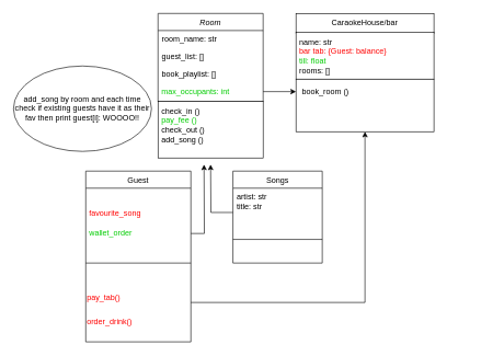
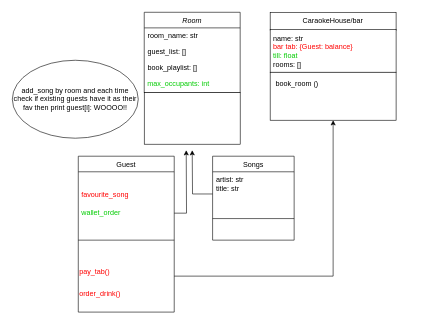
  <mxCell id="0" />
  <mxCell id="1" parent="0" />
  <mxCell id="2" value="Room" style="swimlane;fontStyle=2;align=center;verticalAlign=top;childLayout=stackLayout;horizontal=1;startSize=26;horizontalStack=0;resizeParent=1;resizeLast=0;collapsible=1;marginBottom=0;rounded=0;shadow=0;strokeWidth=1;" parent="1" vertex="1"><mxGeometry x="240" y="20" width="160" height="134" as="geometry"><mxRectangle x="230" y="140" width="160" height="26" as="alternateBounds" /></mxGeometry></mxCell>
  <mxCell id="3" value="room_name: str" style="text;align=left;verticalAlign=top;spacingLeft=4;spacingRight=4;overflow=hidden;rotatable=0;points=[[0,0.5],[1,0.5]];portConstraint=eastwest;" parent="2" vertex="1"><mxGeometry y="26" width="160" height="26" as="geometry" /></mxCell>
  <mxCell id="4" value="guest_list: []" style="text;align=left;verticalAlign=top;spacingLeft=4;spacingRight=4;overflow=hidden;rotatable=0;points=[[0,0.5],[1,0.5]];portConstraint=eastwest;rounded=0;shadow=0;html=0;" parent="2" vertex="1"><mxGeometry y="52" width="160" height="26" as="geometry" /></mxCell>
  <mxCell id="5" value="book_playlist: []" style="text;align=left;verticalAlign=top;spacingLeft=4;spacingRight=4;overflow=hidden;rotatable=0;points=[[0,0.5],[1,0.5]];portConstraint=eastwest;rounded=0;shadow=0;html=0;" parent="2" vertex="1"><mxGeometry y="78" width="160" height="26" as="geometry" /></mxCell>
  <mxCell id="6" value="&lt;font color=&quot;#00cc00&quot;&gt;&amp;nbsp;max_occupants: int&lt;/font&gt;" style="text;html=1;strokeColor=none;fillColor=none;align=left;verticalAlign=middle;whiteSpace=wrap;rounded=0;" parent="2" vertex="1"><mxGeometry y="104" width="160" height="30" as="geometry" /></mxCell>
  <mxCell id="7" style="edgeStyle=orthogonalEdgeStyle;rounded=0;orthogonalLoop=1;jettySize=auto;html=1;" parent="1" source="8" target="23" edge="1"><mxGeometry relative="1" as="geometry"><mxPoint x="380" y="460" as="targetPoint" /><Array as="points"><mxPoint x="555" y="460" /></Array></mxGeometry></mxCell>
  <mxCell id="8" value="Guest" style="swimlane;fontStyle=0;align=center;verticalAlign=top;childLayout=stackLayout;horizontal=1;startSize=26;horizontalStack=0;resizeParent=1;resizeLast=0;collapsible=1;marginBottom=0;rounded=0;shadow=0;strokeWidth=1;" parent="1" vertex="1"><mxGeometry x="130" y="260" width="160" height="260" as="geometry"><mxRectangle x="130" y="380" width="160" height="26" as="alternateBounds" /></mxGeometry></mxCell>
  <mxCell id="9" value="guest_name: str&#10;" style="text;align=left;verticalAlign=top;spacingLeft=4;spacingRight=4;overflow=hidden;rotatable=0;points=[[0,0.5],[1,0.5]];portConstraint=eastwest;fontColor=#FFFFFF;" parent="8" vertex="1"><mxGeometry y="26" width="160" height="24" as="geometry" /></mxCell>
  <mxCell id="10" value="&lt;font color=&quot;#ff0000&quot;&gt;&amp;nbsp;favourite_song&lt;/font&gt;" style="text;html=1;strokeColor=none;fillColor=none;align=left;verticalAlign=middle;whiteSpace=wrap;rounded=0;" parent="8" vertex="1"><mxGeometry y="50" width="160" height="30" as="geometry" /></mxCell>
  <mxCell id="11" style="edgeStyle=orthogonalEdgeStyle;rounded=0;orthogonalLoop=1;jettySize=auto;html=1;" parent="8" source="12" edge="1"><mxGeometry relative="1" as="geometry"><mxPoint x="180" y="-10" as="targetPoint" /></mxGeometry></mxCell>
  <mxCell id="12" value="&lt;font color=&quot;#00cc00&quot;&gt;&amp;nbsp;wallet_order&lt;/font&gt;" style="text;html=1;strokeColor=none;fillColor=none;align=left;verticalAlign=middle;whiteSpace=wrap;rounded=0;" parent="8" vertex="1"><mxGeometry y="80" width="160" height="30" as="geometry" /></mxCell>
  <mxCell id="13" value="" style="line;html=1;strokeWidth=1;align=left;verticalAlign=middle;spacingTop=-1;spacingLeft=3;spacingRight=3;rotatable=0;labelPosition=right;points=[];portConstraint=eastwest;" parent="8" vertex="1"><mxGeometry y="110" width="160" height="60" as="geometry" /></mxCell>
  <mxCell id="14" value="&lt;font color=&quot;#ff0000&quot;&gt;pay_tab()&lt;/font&gt;" style="text;html=1;strokeColor=none;fillColor=none;align=left;verticalAlign=middle;whiteSpace=wrap;rounded=0;" parent="8" vertex="1"><mxGeometry y="170" width="160" height="45" as="geometry" /></mxCell>
  <mxCell id="15" value="&lt;font color=&quot;#ff0000&quot;&gt;order_drink()&lt;/font&gt;" style="text;html=1;align=left;verticalAlign=middle;resizable=0;points=[];autosize=1;strokeColor=none;fillColor=none;rotation=0;" parent="8" vertex="1"><mxGeometry y="215" width="160" height="30" as="geometry" /></mxCell>
  <mxCell id="16" value="Songs" style="swimlane;fontStyle=0;align=center;verticalAlign=top;childLayout=stackLayout;horizontal=1;startSize=26;horizontalStack=0;resizeParent=1;resizeLast=0;collapsible=1;marginBottom=0;rounded=0;shadow=0;strokeWidth=1;" parent="1" vertex="1"><mxGeometry x="354" y="260" width="136" height="140" as="geometry"><mxRectangle x="340" y="380" width="170" height="26" as="alternateBounds" /></mxGeometry></mxCell>
  <mxCell id="17" style="edgeStyle=orthogonalEdgeStyle;rounded=0;orthogonalLoop=1;jettySize=auto;html=1;" parent="16" source="18" edge="1"><mxGeometry relative="1" as="geometry"><mxPoint x="-34" y="-10" as="targetPoint" /></mxGeometry></mxCell>
  <mxCell id="18" value="artist: str&#10;title: str" style="text;align=left;verticalAlign=top;spacingLeft=4;spacingRight=4;overflow=hidden;rotatable=0;points=[[0,0.5],[1,0.5]];portConstraint=eastwest;" parent="16" vertex="1"><mxGeometry y="26" width="136" height="74" as="geometry" /></mxCell>
  <mxCell id="19" value="" style="line;html=1;strokeWidth=1;align=left;verticalAlign=middle;spacingTop=-1;spacingLeft=3;spacingRight=3;rotatable=0;labelPosition=right;points=[];portConstraint=eastwest;" parent="16" vertex="1"><mxGeometry y="100" width="136" height="8" as="geometry" /></mxCell>
  <mxCell id="20" value="CaraokeHouse/bar" style="rounded=0;whiteSpace=wrap;html=1;" parent="1" vertex="1"><mxGeometry x="450" y="20" width="210" height="30" as="geometry" /></mxCell>
  <mxCell id="21" value="&amp;nbsp;name: str&lt;br&gt;&lt;font color=&quot;#ff0000&quot;&gt;&amp;nbsp;bar tab: {Guest: balance}&lt;/font&gt;&lt;br&gt;&lt;font color=&quot;#00cc00&quot;&gt;&amp;nbsp;till: float&lt;br&gt;&lt;/font&gt;&lt;font color=&quot;#ff0000&quot;&gt;&amp;nbsp;&lt;/font&gt;rooms: []" style="rounded=0;whiteSpace=wrap;html=1;align=left;" parent="1" vertex="1"><mxGeometry x="450" y="49" width="210" height="71" as="geometry" /></mxCell>
  <mxCell id="22" value="add_song by room and each time check if existing guests have it as their fav then print guest[i]: WOOOO!!" style="ellipse;whiteSpace=wrap;html=1;" parent="1" vertex="1"><mxGeometry y="100" width="210" height="130" as="geometry" x="20" /></mxCell>
  <mxCell id="23" value="" style="rounded=0;whiteSpace=wrap;html=1;align=left;" parent="1" vertex="1"><mxGeometry x="450" y="120" width="210" height="80" as="geometry" /></mxCell>
  <mxCell id="24" value="" style="rounded=0;whiteSpace=wrap;html=1;" parent="1" vertex="1"><mxGeometry x="240" y="154" width="160" height="86" as="geometry" /></mxCell>
- <mxCell id="25" value="&amp;nbsp;check_in ()&lt;br&gt;&lt;font color=&quot;#00cc00&quot;&gt;&amp;nbsp;pay_fee ()&lt;br style=&quot;border-color: var(--border-color); padding: 0px; margin: 0px;&quot;&gt;&lt;/font&gt;&lt;span style=&quot;&quot;&gt;&amp;nbsp;check_out ()&lt;/span&gt;&lt;br style=&quot;border-color: var(--border-color); padding: 0px; margin: 0px;&quot;&gt;&lt;span style=&quot;&quot;&gt;&amp;nbsp;add_song ()&lt;/span&gt;" style="text;html=1;strokeColor=none;fillColor=none;align=left;verticalAlign=middle;whiteSpace=wrap;rounded=0;" parent="1" vertex="1"><mxGeometry x="240" y="160" width="160" height="60" as="geometry" /></mxCell>
- <mxCell id="26" style="edgeStyle=orthogonalEdgeStyle;rounded=0;orthogonalLoop=1;jettySize=auto;html=1;entryX=0;entryY=0.5;entryDx=0;entryDy=0;" parent="1" source="6" target="27" edge="1"><mxGeometry relative="1" as="geometry" /></mxCell>
  <mxCell id="27" value="book_room ()" style="text;html=1;strokeColor=none;fillColor=none;align=center;verticalAlign=middle;whiteSpace=wrap;rounded=0;" parent="1" vertex="1"><mxGeometry x="450" y="124" width="90" height="30" as="geometry" /></mxCell>
  <mxCell id="28" value="&lt;font color=&quot;#0000ff&quot;&gt;&lt;br&gt;&lt;/font&gt;" style="text;html=1;align=center;verticalAlign=middle;resizable=0;points=[];autosize=1;strokeColor=none;fillColor=none;fontColor=#00CC00;" vertex="1" parent="1"><mxGeometry x="690" y="365" width="20" height="30" as="geometry" /></mxCell>
